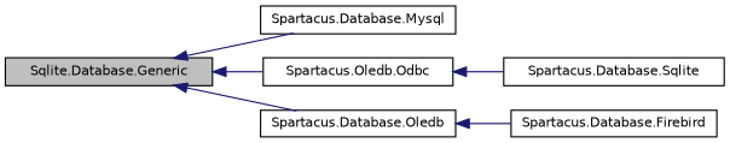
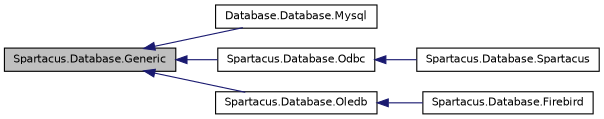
  digraph {
    rankdir=LR
    node [color=black fillcolor=white fontname=Helvetica fontsize=10 shape=record style=filled]
    edge [color=midnightblue dir=back fontname=Helvetica fontsize=10 labelfontname=Helvetica labelfontsize=10 style=solid]
-   n1 [fillcolor=grey75 fontcolor=black height=0.2 label="Sqlite.Database.Generic" width=0.4]
-   n2 [height=0.2 label="Spartacus.Database.Mysql" width=0.4]
-   n3 [height=0.2 label="Spartacus.Oledb.Odbc" width=0.4]
+   n1 [fillcolor=grey75 fontcolor=black height=0.2 label="Spartacus.Database.Generic" width=0.4]
+   n2 [height=0.2 label="Database.Database.Mysql" width=0.4]
+   n3 [height=0.2 label="Spartacus.Database.Odbc" width=0.4]
    n4 [height=0.2 label="Spartacus.Database.Oledb" width=0.4]
    n5 [height=0.2 label="Spartacus.Database.Firebird" width=0.4]
-   n6 [height=0.2 label="Spartacus.Database.Sqlite" width=0.4]
+   n6 [height=0.2 label="Spartacus.Database.Spartacus" width=0.4]
    n1 -> n2
    n1 -> n3
    n1 -> n4
    n3 -> n6
    n4 -> n5
  }
